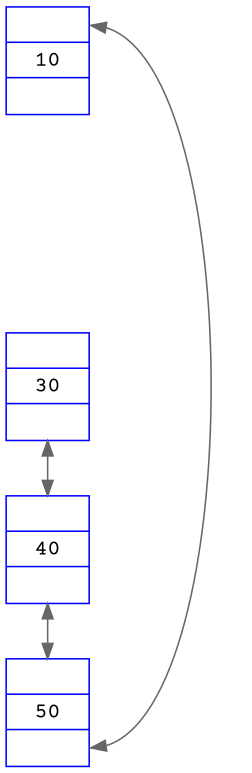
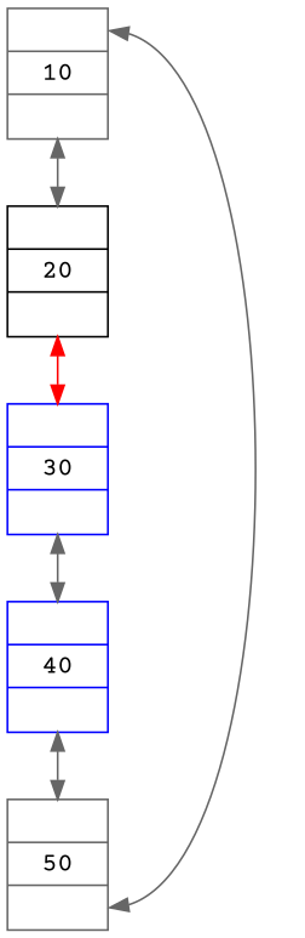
  digraph {
    fontname="Courier Prime"
    rankdir=TB
    node [color=gray40 fontname="Courier Prime" shape=record]
    edge [color=gray40 dir=both fontname="Courier Prime" headport=f1 tailport=f2]
-   n1 [color=blue height=.1 label="{<f1>|10|<f2>}"]
-   n3 [color=blue height=.1 label="{<f1>|50|<f2>}"]
+   n1 [height=.1 label="{<f1>|10|<f2>}"]
+   n2 [color=black height=.1 label="{<f1>|20|<f2>}"]
+   n3 [height=.1 label="{<f1>|50|<f2>}"]
    n4 [color=blue height=.1 label="{<f1>|30|<f2>}"]
    n5 [color=blue height=.1 label="{<f1>|40|<f2>}"]
+   n1 -> n2
    n1 -> n3 [constraint=false headport=f2 tailport=f1]
+   n2 -> n4 [color=red]
    n4 -> n5
    n5 -> n3
  }
